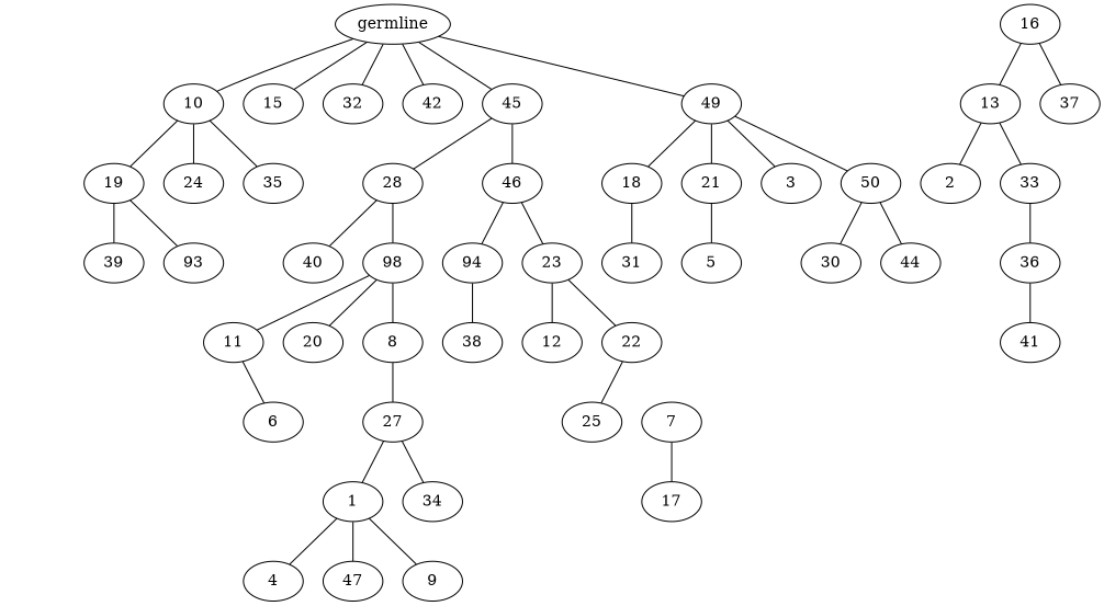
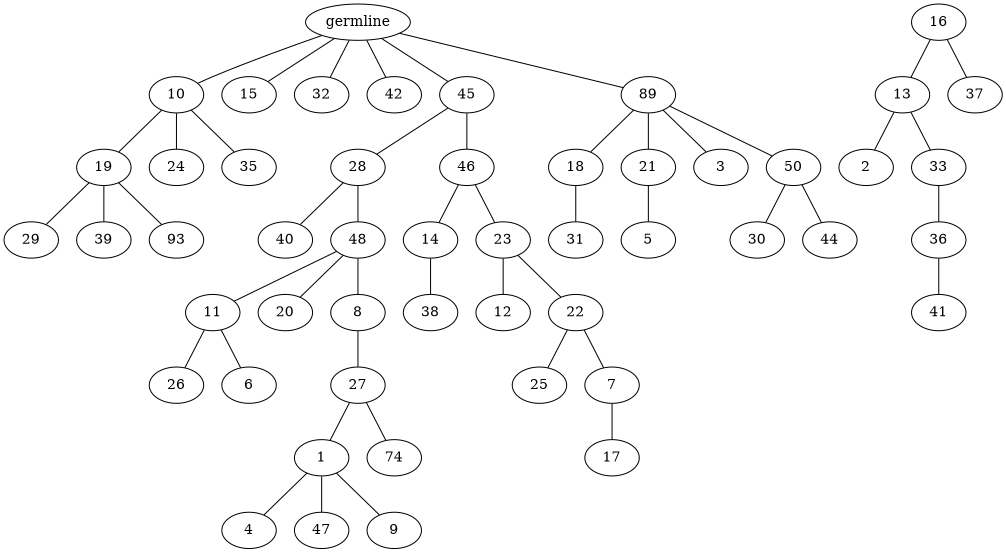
  graph {
    fontname="DejaVu Serif"
    node [fontname="DejaVu Serif"]
    edge [fontname="DejaVu Serif"]
    n1 [label=germline]
    n2 [label=10]
    n3 [label=15]
    n4 [label=32]
    n5 [label=42]
    n6 [label=45]
-   n7 [label=49]
+   n7 [label=89]
    n8 [label=19]
    n9 [label=24]
    n10 [label=35]
    n11 [label=28]
    n12 [label=46]
    n13 [label=18]
    n14 [label=21]
    n15 [label=3]
    n16 [label=50]
+   n17 [label=29]
    n18 [label=39]
    n19 [label=93]
    n20 [label=16]
    n21 [label=13]
    n22 [label=37]
    n23 [label=2]
    n24 [label=33]
    n25 [label=36]
    n26 [label=41]
    n27 [label=40]
-   n28 [label=98]
-   n29 [label=94]
+   n28 [label=48]
+   n29 [label=14]
    n30 [label=23]
    n31 [label=11]
    n32 [label=20]
    n33 [label=8]
+   n34 [label=26]
    n35 [label=6]
    n36 [label=27]
    n37 [label=1]
-   n38 [label=34]
+   n38 [label=74]
    n39 [label=4]
    n40 [label=47]
    n41 [label=9]
    n42 [label=38]
    n43 [label=12]
    n44 [label=22]
    n45 [label=25]
    n46 [label=7]
    n47 [label=17]
    n48 [label=31]
    n49 [label=5]
    n50 [label=30]
    n51 [label=44]
    n1 -- n2
    n1 -- n3
    n1 -- n4
    n1 -- n5
    n1 -- n6
    n1 -- n7
    n2 -- n8
    n2 -- n9
    n2 -- n10
    n6 -- n11
    n6 -- n12
    n7 -- n13
    n7 -- n14
    n7 -- n15
    n7 -- n16
+   n8 -- n17
    n8 -- n18
    n8 -- n19
    n11 -- n27
    n11 -- n28
    n12 -- n29
    n12 -- n30
    n13 -- n48
    n14 -- n49
    n16 -- n50
    n16 -- n51
    n20 -- n21
    n20 -- n22
    n21 -- n23
    n21 -- n24
    n24 -- n25
    n25 -- n26
    n28 -- n31
    n28 -- n32
    n28 -- n33
    n29 -- n42
    n30 -- n43
    n30 -- n44
+   n31 -- n34
    n31 -- n35
    n33 -- n36
    n36 -- n37
    n36 -- n38
    n37 -- n39
    n37 -- n40
    n37 -- n41
    n44 -- n45
+   n44 -- n46
    n46 -- n47
  }
